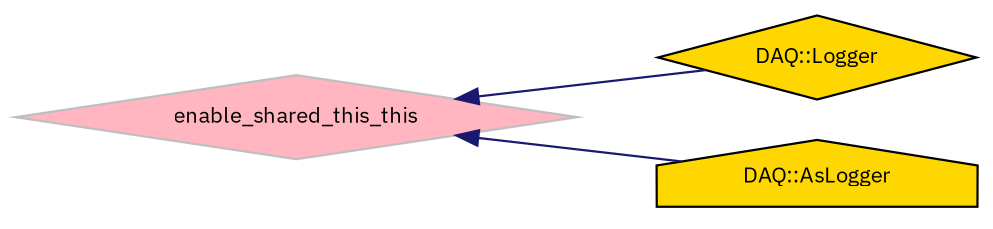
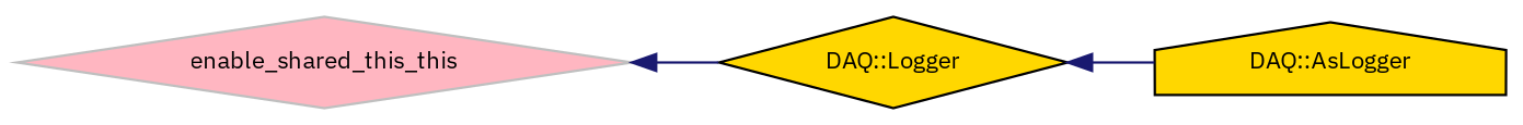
  digraph {
    fontname="IBM Plex Sans"
    rankdir=LR
    node [color=black fillcolor=gold fontname="IBM Plex Sans" fontsize=10 shape=diamond style=filled]
    edge [color=midnightblue dir=back fontname="IBM Plex Sans" fontsize=10 labelfontname=Helvetica labelfontsize=10 style=solid]
    n1 [color=grey75 fillcolor=lightpink height=0.2 label=enable_shared_this_this width=0.4]
    n2 [height=0.2 label="DAQ::Logger" width=0.4]
    n3 [height=0.2 label="DAQ::AsLogger" shape=house width=0.4]
    n1 -> n2
-   n1 -> n3
+   n2 -> n3
  }
